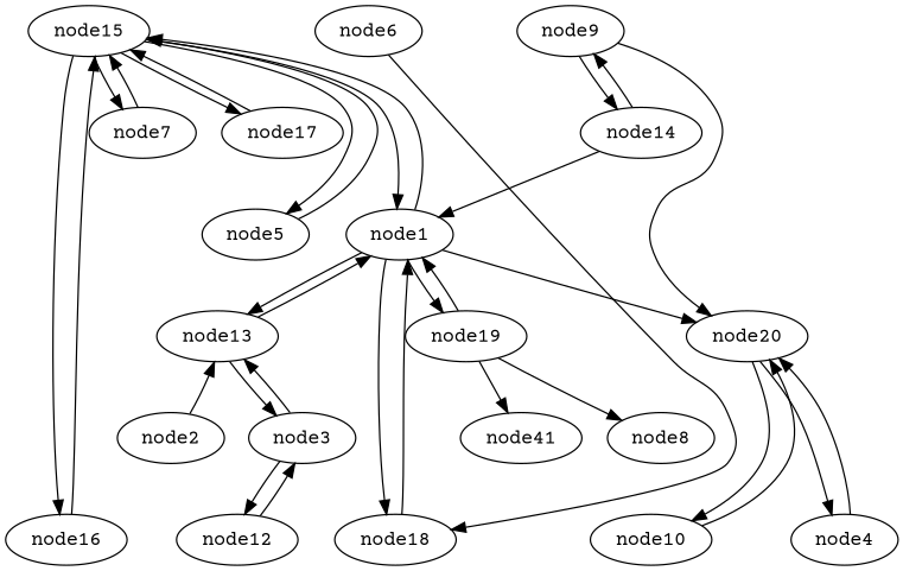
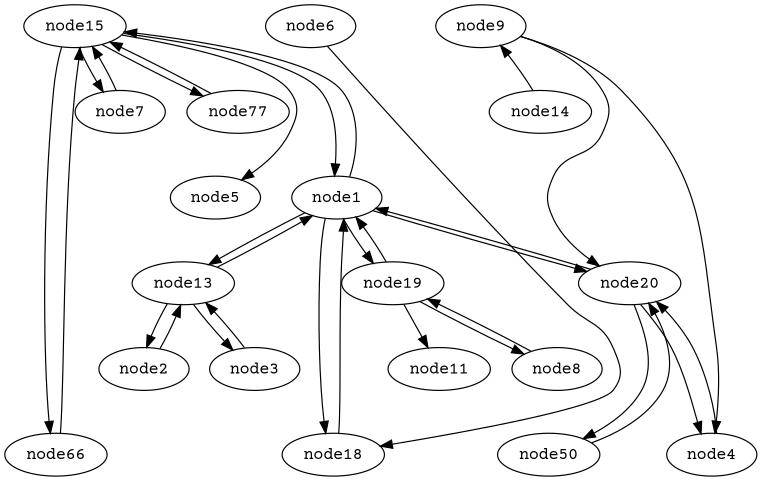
  strict digraph {
    fontname="Courier Prime"
    node [fontname="Courier Prime" weight=0]
    edge [fontname="Courier Prime" weight=0]
    node15
    node7
-   node16
-   node17
+   node16 [label=node66]
+   node17 [label=node77]
    node1
    node5
    node20
    node18
    node19
    node13
-   node10
+   node10 [label=node50]
    node4
    node8
-   node11 [label=node41]
+   node11
    node3
    node2
    node9
    node14
-   node12
    node6
    node15 -> node7
    node15 -> node16
    node15 -> node17
    node15 -> node1
    node15 -> node5
    node7 -> node15
    node16 -> node15
    node17 -> node15
    node1 -> node15
    node1 -> node20
    node1 -> node18
    node1 -> node19
    node1 -> node13
-   node5 -> node15
-   node14 -> node1
+   node20 -> node1
    node20 -> node10
    node20 -> node4
    node18 -> node1
    node19 -> node1
    node19 -> node8
    node19 -> node11
    node13 -> node1
    node13 -> node3
+   node13 -> node2
    node10 -> node20
    node4 -> node20
+   node8 -> node19
    node3 -> node13
-   node3 -> node12
    node2 -> node13
    node9 -> node20
-   node9 -> node14
+   node9 -> node4
    node14 -> node9
-   node12 -> node3
    node6 -> node18
  }
